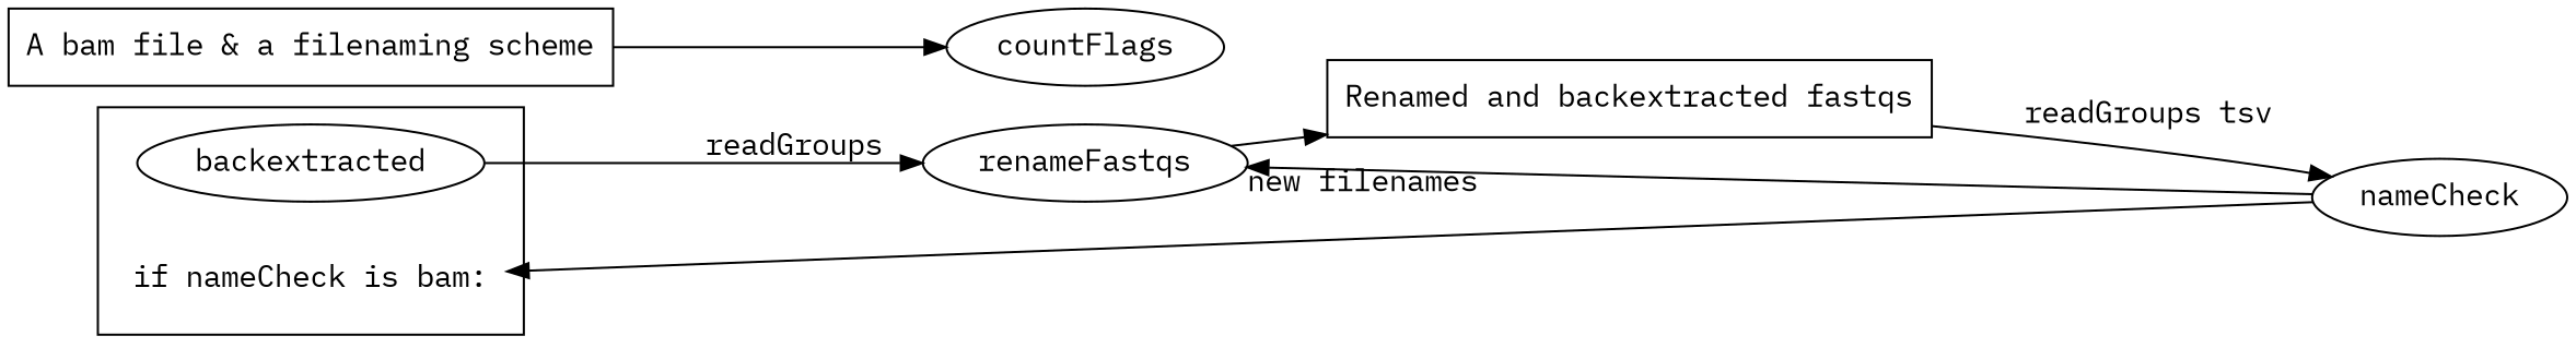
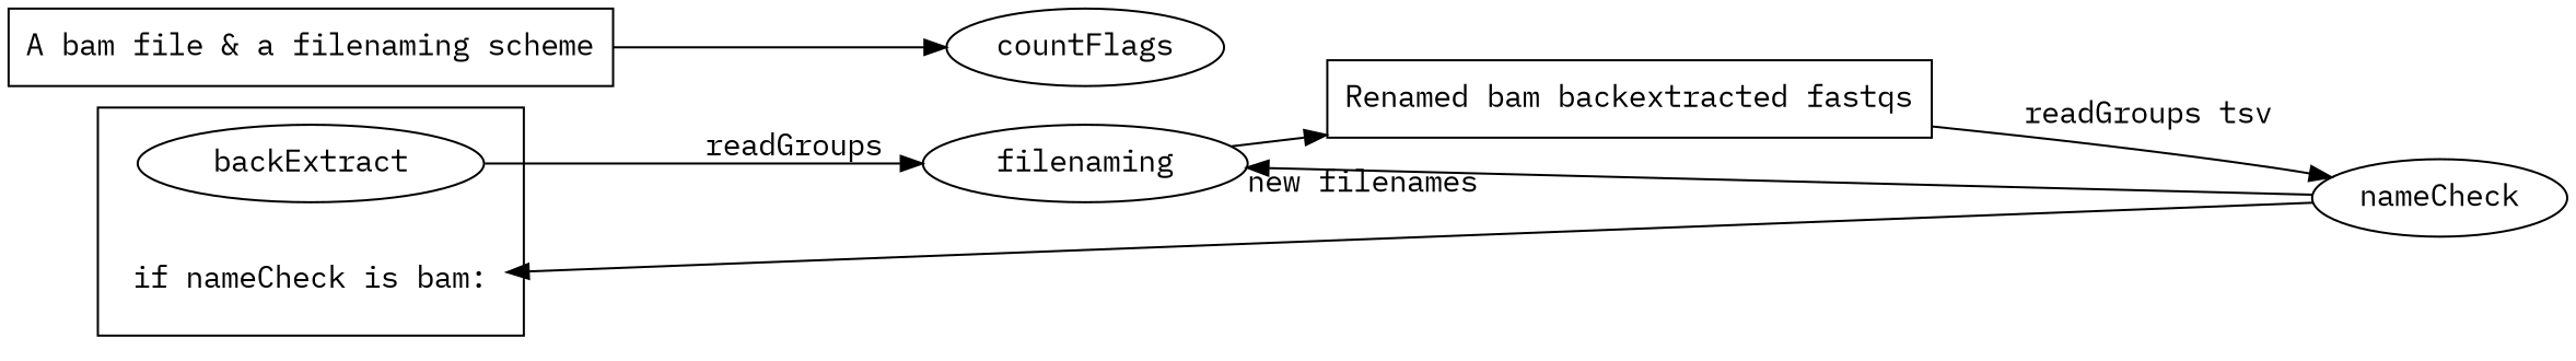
  digraph {
    compound=true
    fontname="IBM Plex Mono"
    rankdir=LR
    node [fontname="IBM Plex Mono"]
    edge [fontname="IBM Plex Mono"]
-   backExtract [label=backextracted]
+   backExtract
    n2 [label="if nameCheck is bam:" shape=plaintext]
-   renameFastqs
+   renameFastqs [label=filenaming]
    "A bam file & a filenaming scheme" [shape=box]
    countFlags
    nameCheck
-   "Renamed and backextracted fastqs" [shape=box]
+   "Renamed and backextracted fastqs" [shape=box label="Renamed bam backextracted fastqs"]
    subgraph cluster_1 {
      backExtract
      n2
    }
    backExtract -> renameFastqs [label="   readGroups"]
    renameFastqs -> "Renamed and backextracted fastqs"
    "A bam file & a filenaming scheme" -> countFlags
    nameCheck -> n2
    nameCheck -> renameFastqs [headlabel="new filenames   "]
    "Renamed and backextracted fastqs" -> nameCheck [label="   readGroups tsv"]
  }
